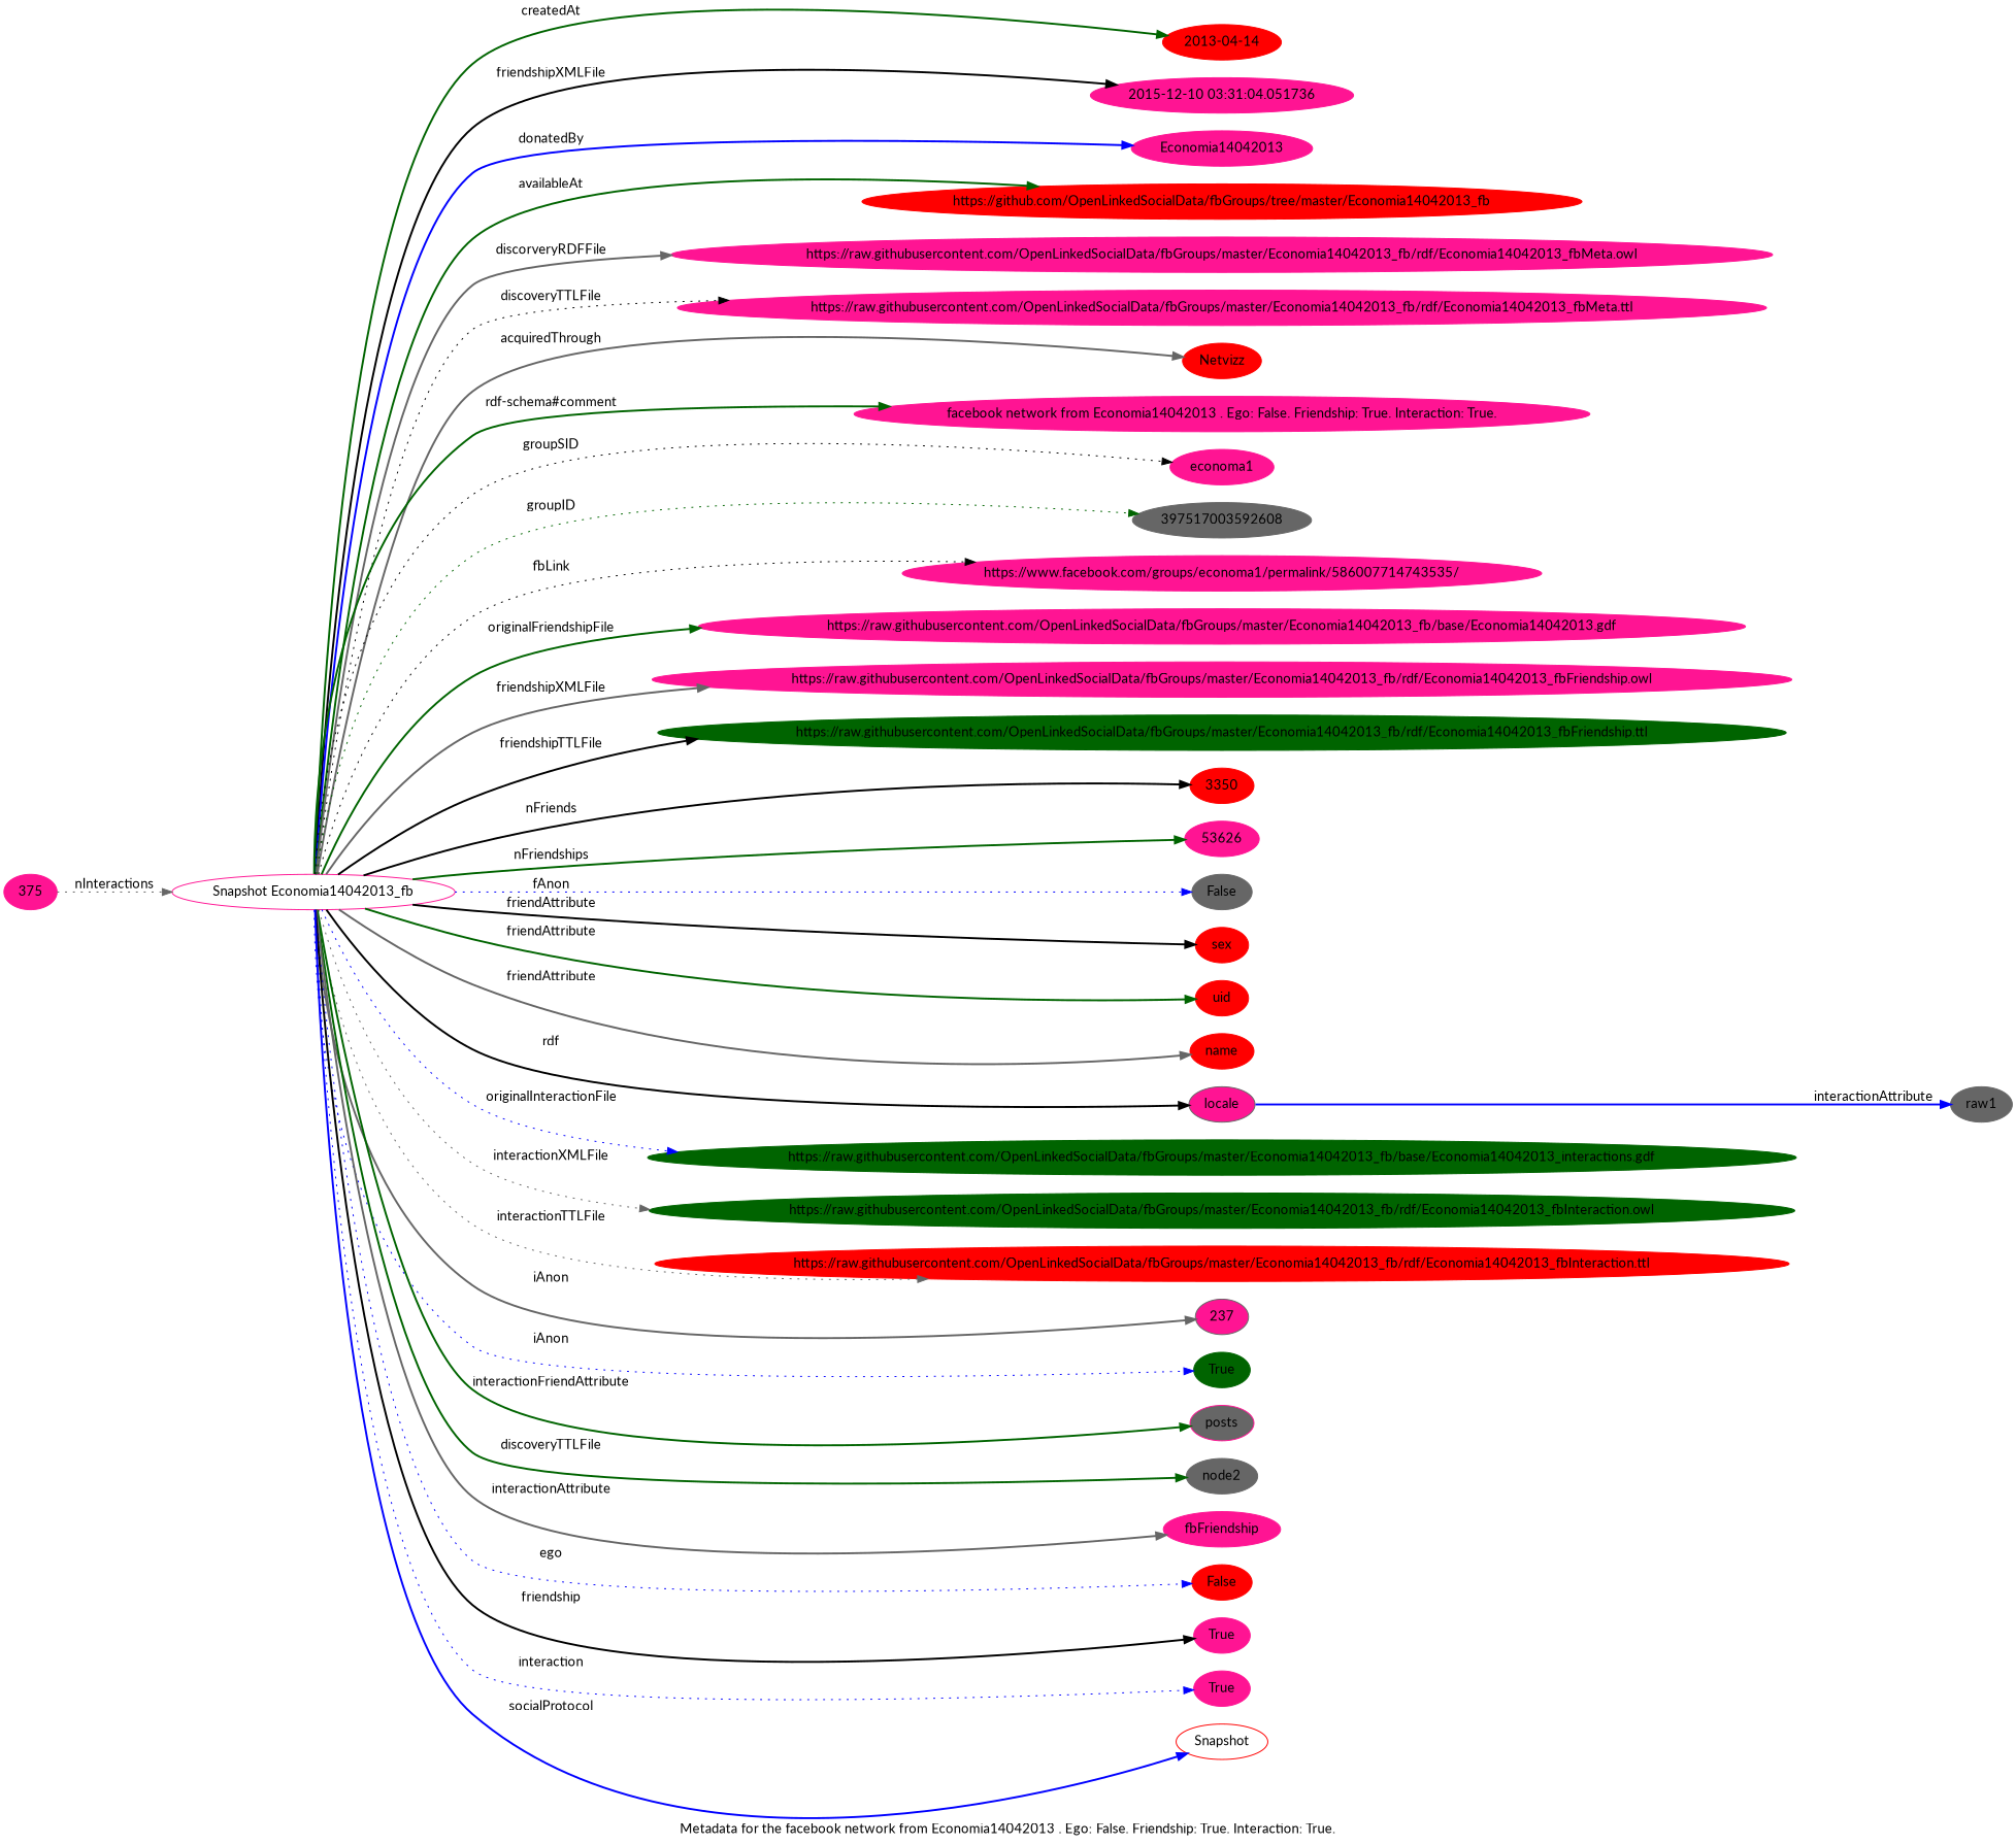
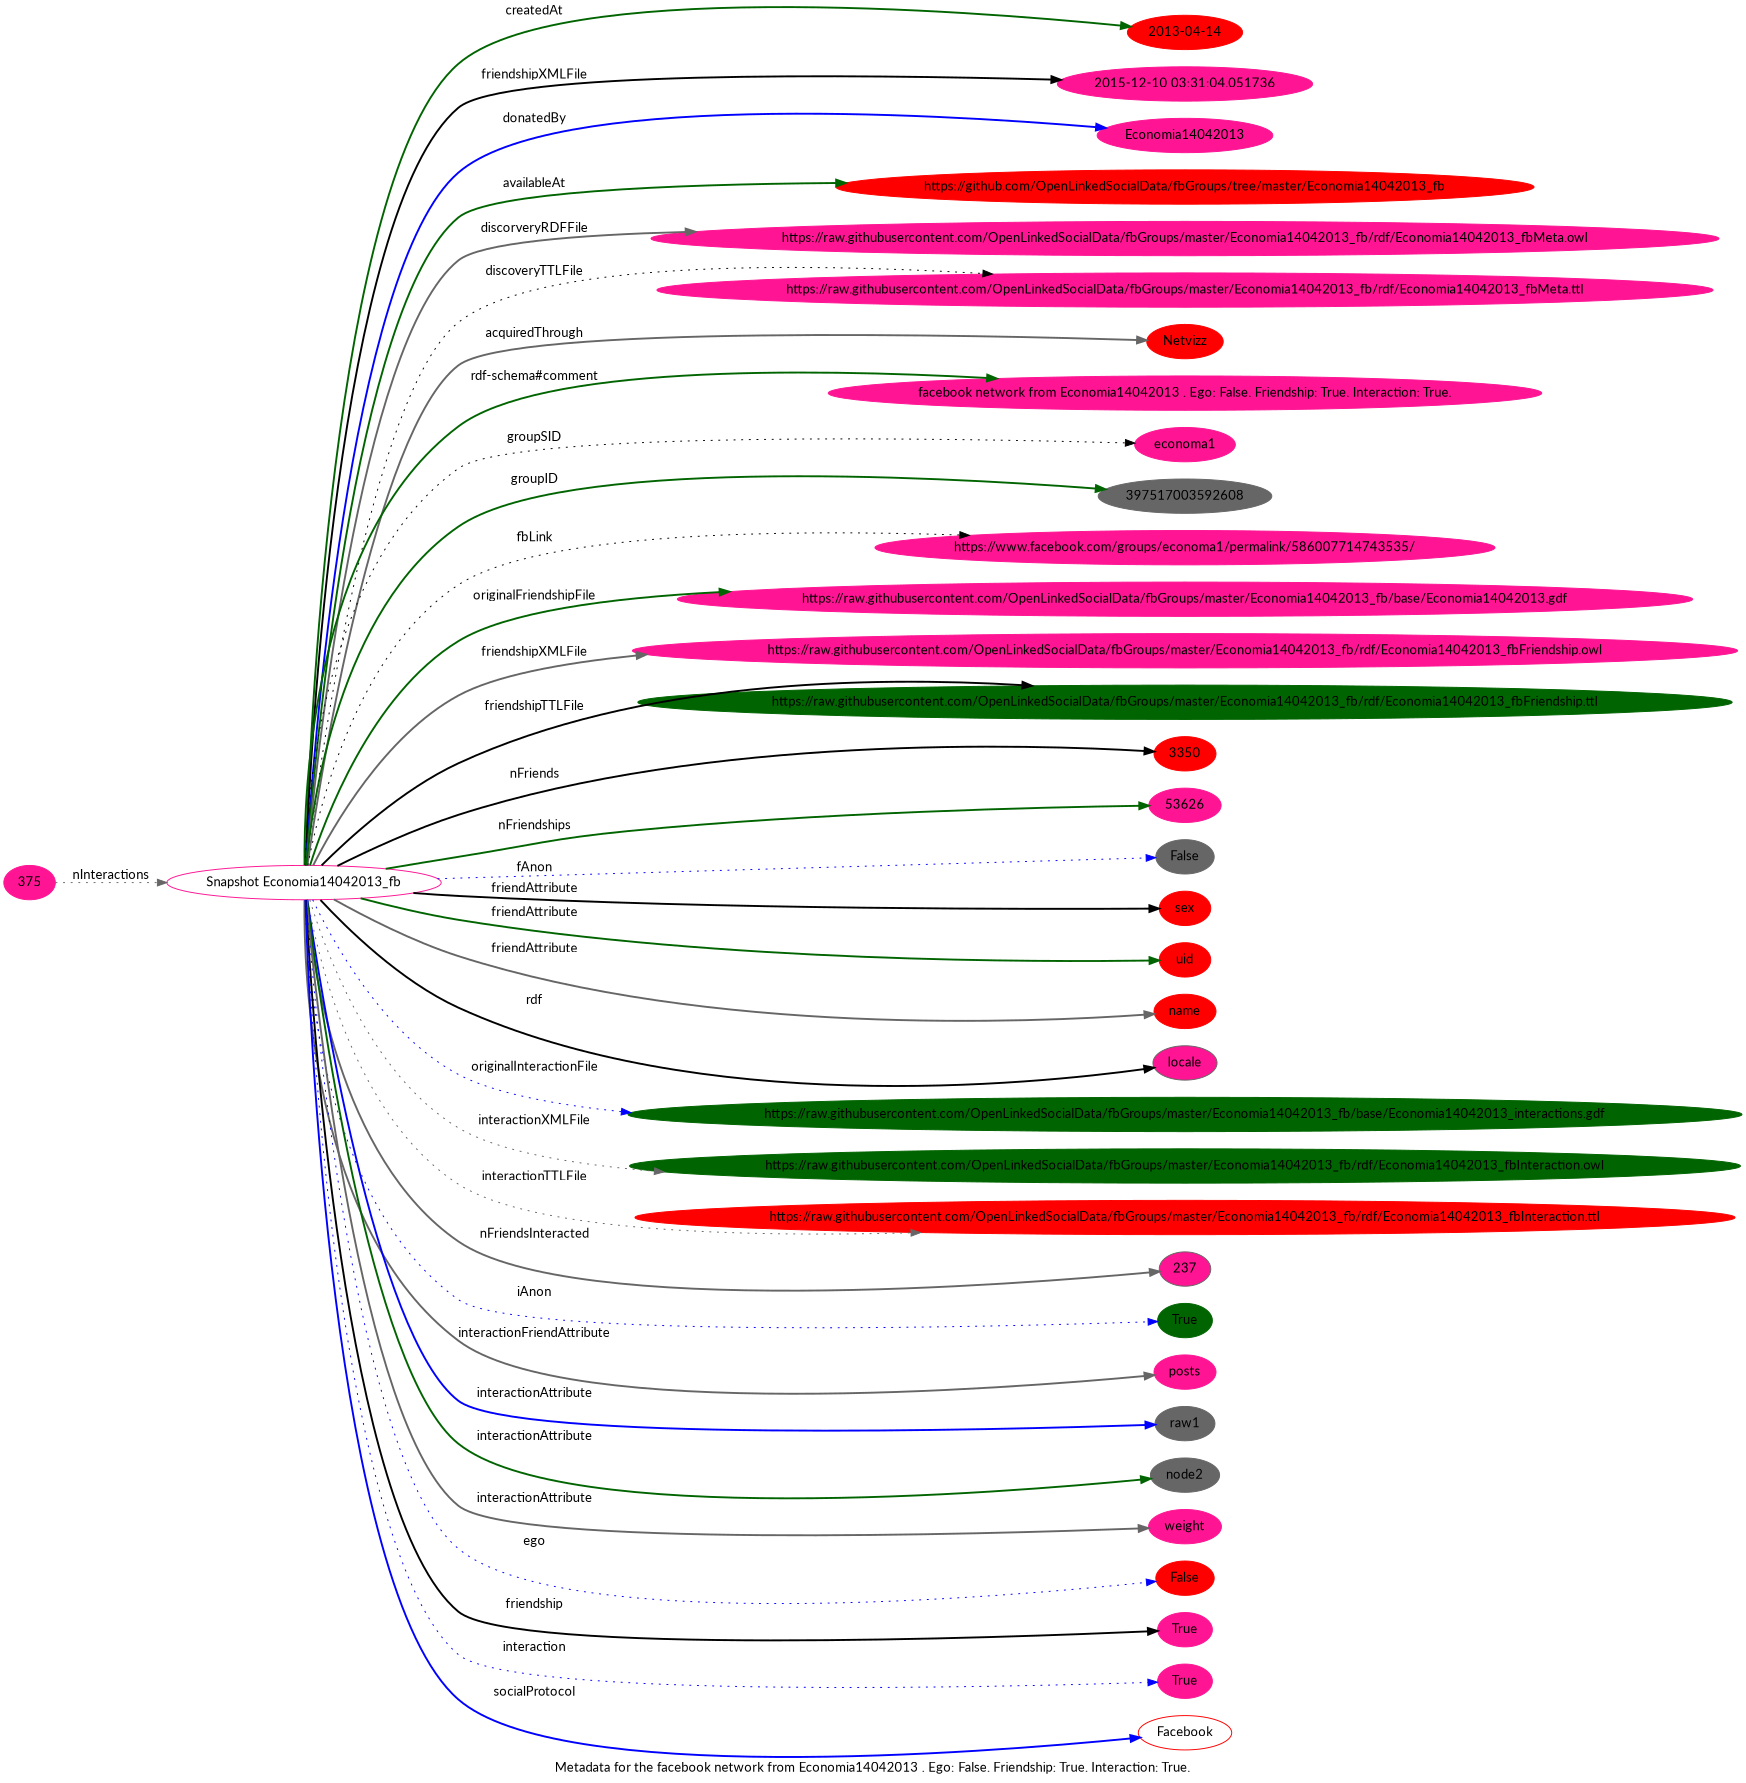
  digraph {
    fontname=Lato
    label="Metadata for the facebook network from Economia14042013 . Ego: False. Friendship: True. Interaction: True."
    rankdir=LR
    node [color=deeppink fontname=Lato style=filled]
    edge [color=darkgreen fontname=Lato style=bold]
    n1 [color=red label="2013-04-14"]
    "Snapshot Economia14042013_fb" [style=""]
    n3 [label="2015-12-10 03:31:04.051736"]
    n4 [label=Economia14042013]
    n5 [color=red label="https://github.com/OpenLinkedSocialData/fbGroups/tree/master/Economia14042013_fb"]
    n6 [label="https://raw.githubusercontent.com/OpenLinkedSocialData/fbGroups/master/Economia14042013_fb/rdf/Economia14042013_fbMeta.owl"]
    n7 [label="https://raw.githubusercontent.com/OpenLinkedSocialData/fbGroups/master/Economia14042013_fb/rdf/Economia14042013_fbMeta.ttl"]
    n8 [color=red label=Netvizz]
    n9 [label="facebook network from Economia14042013 . Ego: False. Friendship: True. Interaction: True."]
    n10 [label=economa1]
    n11 [color=gray40 label=397517003592608]
    n12 [label="https://www.facebook.com/groups/economa1/permalink/586007714743535/"]
    n13 [label="https://raw.githubusercontent.com/OpenLinkedSocialData/fbGroups/master/Economia14042013_fb/base/Economia14042013.gdf"]
    n14 [label="https://raw.githubusercontent.com/OpenLinkedSocialData/fbGroups/master/Economia14042013_fb/rdf/Economia14042013_fbFriendship.owl"]
    n15 [color=darkgreen label="https://raw.githubusercontent.com/OpenLinkedSocialData/fbGroups/master/Economia14042013_fb/rdf/Economia14042013_fbFriendship.ttl"]
    n16 [color=red label=3350]
    n17 [label=53626]
    n18 [color=gray40 label=False]
    n19 [color=red label=sex]
    n20 [color=red label=uid]
    n21 [color=red label=name]
    n22 [color=gray40 fillcolor=deeppink label=locale]
    n23 [color=darkgreen label="https://raw.githubusercontent.com/OpenLinkedSocialData/fbGroups/master/Economia14042013_fb/base/Economia14042013_interactions.gdf"]
    n24 [color=darkgreen label="https://raw.githubusercontent.com/OpenLinkedSocialData/fbGroups/master/Economia14042013_fb/rdf/Economia14042013_fbInteraction.owl"]
    n25 [color=red label="https://raw.githubusercontent.com/OpenLinkedSocialData/fbGroups/master/Economia14042013_fb/rdf/Economia14042013_fbInteraction.ttl"]
    n26 [color=gray40 fillcolor=deeppink label=237]
    n27 [color=darkgreen label=True]
-   n28 [label=posts fillcolor=gray40]
+   n28 [label=posts]
    n29 [color=gray40 label=raw1]
    n30 [color=gray40 label=node2]
-   n31 [label=fbFriendship]
+   n31 [label=weight]
    n32 [color=red label=False]
    n33 [label=True]
    n34 [label=True]
-   Facebook [color=red label=Snapshot style=""]
+   Facebook [color=red style=""]
    n36 [label=375]
    "Snapshot Economia14042013_fb" -> n1 [label=createdAt]
    "Snapshot Economia14042013_fb" -> n3 [color=black label=friendshipXMLFile]
    "Snapshot Economia14042013_fb" -> n4 [color=blue label=donatedBy]
    "Snapshot Economia14042013_fb" -> n5 [label=availableAt]
    "Snapshot Economia14042013_fb" -> n6 [color=gray40 label=discorveryRDFFile]
    "Snapshot Economia14042013_fb" -> n7 [color=black label=discoveryTTLFile style=dotted]
    "Snapshot Economia14042013_fb" -> n8 [color=gray40 label=acquiredThrough]
    "Snapshot Economia14042013_fb" -> n9 [label="rdf-schema#comment"]
    "Snapshot Economia14042013_fb" -> n10 [color=black label=groupSID style=dotted]
-   "Snapshot Economia14042013_fb" -> n11 [label=groupID style=dotted]
+   "Snapshot Economia14042013_fb" -> n11 [label=groupID]
    "Snapshot Economia14042013_fb" -> n12 [color=black label=fbLink style=dotted]
    "Snapshot Economia14042013_fb" -> n13 [label=originalFriendshipFile]
    "Snapshot Economia14042013_fb" -> n14 [color=gray40 label=friendshipXMLFile]
    "Snapshot Economia14042013_fb" -> n15 [color=black label=friendshipTTLFile]
    "Snapshot Economia14042013_fb" -> n16 [color=black label=nFriends]
    "Snapshot Economia14042013_fb" -> n17 [label=nFriendships]
    "Snapshot Economia14042013_fb" -> n18 [color=blue label=fAnon style=dotted]
    "Snapshot Economia14042013_fb" -> n19 [color=black label=friendAttribute]
    "Snapshot Economia14042013_fb" -> n20 [label=friendAttribute]
    "Snapshot Economia14042013_fb" -> n21 [color=gray40 label=friendAttribute]
    "Snapshot Economia14042013_fb" -> n22 [color=black label=rdf]
    "Snapshot Economia14042013_fb" -> n23 [color=blue label=originalInteractionFile style=dotted]
    "Snapshot Economia14042013_fb" -> n24 [color=gray40 label=interactionXMLFile style=dotted]
    "Snapshot Economia14042013_fb" -> n25 [color=gray40 label=interactionTTLFile style=dotted]
-   "Snapshot Economia14042013_fb" -> n26 [color=gray40 label=iAnon]
+   "Snapshot Economia14042013_fb" -> n26 [color=gray40 label=nFriendsInteracted]
    "Snapshot Economia14042013_fb" -> n27 [color=blue label=iAnon style=dotted]
-   "Snapshot Economia14042013_fb" -> n28 [label=interactionFriendAttribute]
-   n22 -> n29 [color=blue label=interactionAttribute]
-   "Snapshot Economia14042013_fb" -> n30 [label=discoveryTTLFile]
+   "Snapshot Economia14042013_fb" -> n28 [color=gray40 label=interactionFriendAttribute]
+   "Snapshot Economia14042013_fb" -> n29 [color=blue label=interactionAttribute]
+   "Snapshot Economia14042013_fb" -> n30 [label=interactionAttribute]
    "Snapshot Economia14042013_fb" -> n31 [color=gray40 label=interactionAttribute]
    "Snapshot Economia14042013_fb" -> n32 [color=blue label=ego style=dotted]
    "Snapshot Economia14042013_fb" -> n33 [color=black label=friendship]
    "Snapshot Economia14042013_fb" -> n34 [color=blue label=interaction style=dotted]
    "Snapshot Economia14042013_fb" -> Facebook [color=blue label=socialProtocol]
    n36 -> "Snapshot Economia14042013_fb" [color=gray40 label=nInteractions style=dotted]
  }
